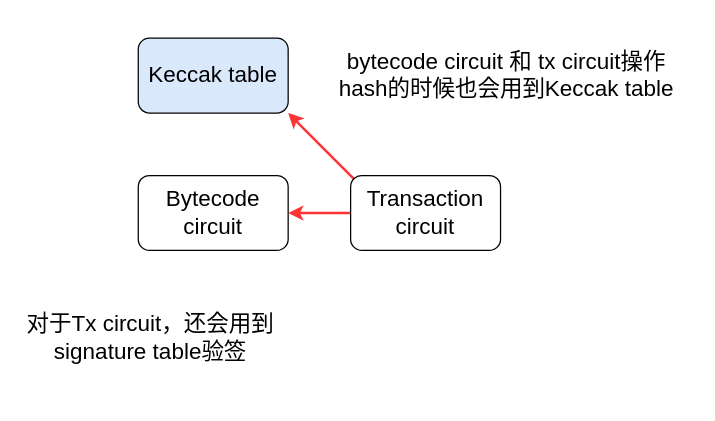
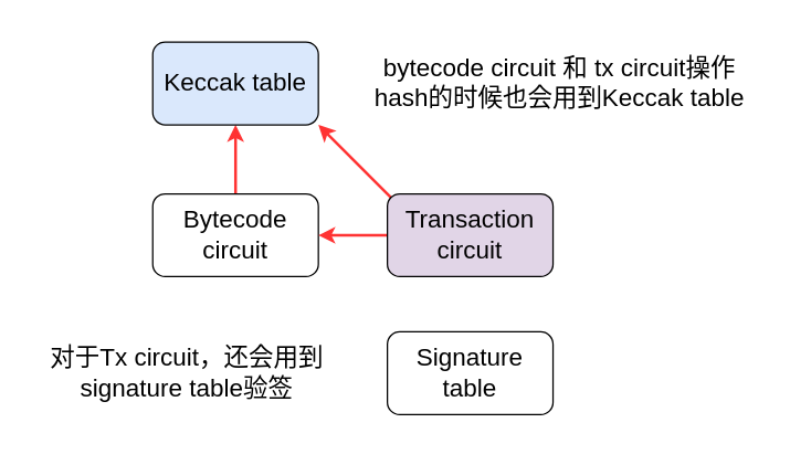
  <mxCell id="0" />
  <mxCell id="1" parent="0" />
  <mxCell id="2" value="" style="endArrow=classic;html=1;rounded=0;strokeColor=#FF3333;strokeWidth=2;entryX=1;entryY=1;entryDx=0;entryDy=0;" edge="1" parent="1" target="7"><mxGeometry width="50" height="50" relative="1" as="geometry"><mxPoint x="290" y="150" as="sourcePoint" /><mxPoint x="350" y="100" as="targetPoint" /></mxGeometry></mxCell>
+ <mxCell id="3" value="" style="edgeStyle=orthogonalEdgeStyle;rounded=0;orthogonalLoop=1;jettySize=auto;html=1;strokeColor=#FF3333;strokeWidth=2;" edge="1" parent="1" source="4" target="7"><mxGeometry relative="1" as="geometry" /></mxCell>
  <mxCell id="4" value="&lt;font style=&quot;font-size: 18px;&quot;&gt;Bytecode circuit&lt;/font&gt;" style="rounded=1;whiteSpace=wrap;html=1;" vertex="1" parent="1"><mxGeometry x="110" y="140" width="120" height="60" as="geometry" /></mxCell>
  <mxCell id="5" value="" style="edgeStyle=orthogonalEdgeStyle;rounded=0;orthogonalLoop=1;jettySize=auto;html=1;strokeColor=#FF3333;strokeWidth=2;" edge="1" parent="1" source="6" target="4"><mxGeometry relative="1" as="geometry" /></mxCell>
- <mxCell id="6" value="&lt;font style=&quot;font-size: 18px;&quot;&gt;Transaction circuit&lt;/font&gt;" style="rounded=1;whiteSpace=wrap;html=1;" vertex="1" parent="1"><mxGeometry x="280" y="140" width="120" height="60" as="geometry" /></mxCell>
+ <mxCell id="6" value="&lt;font style=&quot;font-size: 18px;&quot;&gt;Transaction circuit&lt;/font&gt;" style="rounded=1;whiteSpace=wrap;html=1;fillColor=#e1d5e7;" vertex="1" parent="1"><mxGeometry x="280" y="140" width="120" height="60" as="geometry" /></mxCell>
  <mxCell id="7" value="&lt;font style=&quot;font-size: 18px;&quot;&gt;Keccak table&lt;/font&gt;" style="rounded=1;whiteSpace=wrap;html=1;fillColor=#dae8fc;" vertex="1" parent="1"><mxGeometry x="110" y="30" width="120" height="60" as="geometry" /></mxCell>
+ <mxCell id="8" value="&lt;font style=&quot;font-size: 18px;&quot;&gt;Signature table&lt;/font&gt;" style="rounded=1;whiteSpace=wrap;html=1;" vertex="1" parent="1"><mxGeometry x="280" y="240" width="120" height="60" as="geometry" /></mxCell>
  <mxCell id="9" value="&lt;font style=&quot;font-size: 18px;&quot;&gt;bytecode circuit 和 tx circuit操作hash的时候也会用到Keccak table&lt;/font&gt;" style="text;html=1;strokeColor=none;fillColor=none;align=center;verticalAlign=middle;whiteSpace=wrap;rounded=0;" vertex="1" parent="1"><mxGeometry x="260" y="20" width="290" height="80" as="geometry" /></mxCell>
- <mxCell id="10" value="&lt;font style=&quot;font-size: 18px;&quot;&gt;对于Tx circuit，还会用到signature table验签&lt;/font&gt;" style="text;html=1;strokeColor=none;fillColor=none;align=center;verticalAlign=middle;whiteSpace=wrap;rounded=0;" vertex="1" parent="1"><mxGeometry x="5" y="225" width="230" height="90" as="geometry" /></mxCell>
+ <mxCell id="10" value="&lt;font style=&quot;font-size: 18px;&quot;&gt;对于Tx circuit，还会用到signature table验签&lt;/font&gt;" style="text;html=1;strokeColor=none;fillColor=none;align=center;verticalAlign=middle;whiteSpace=wrap;rounded=0;" vertex="1" parent="1"><mxGeometry x="20" y="225" width="230" height="90" as="geometry" /></mxCell>
